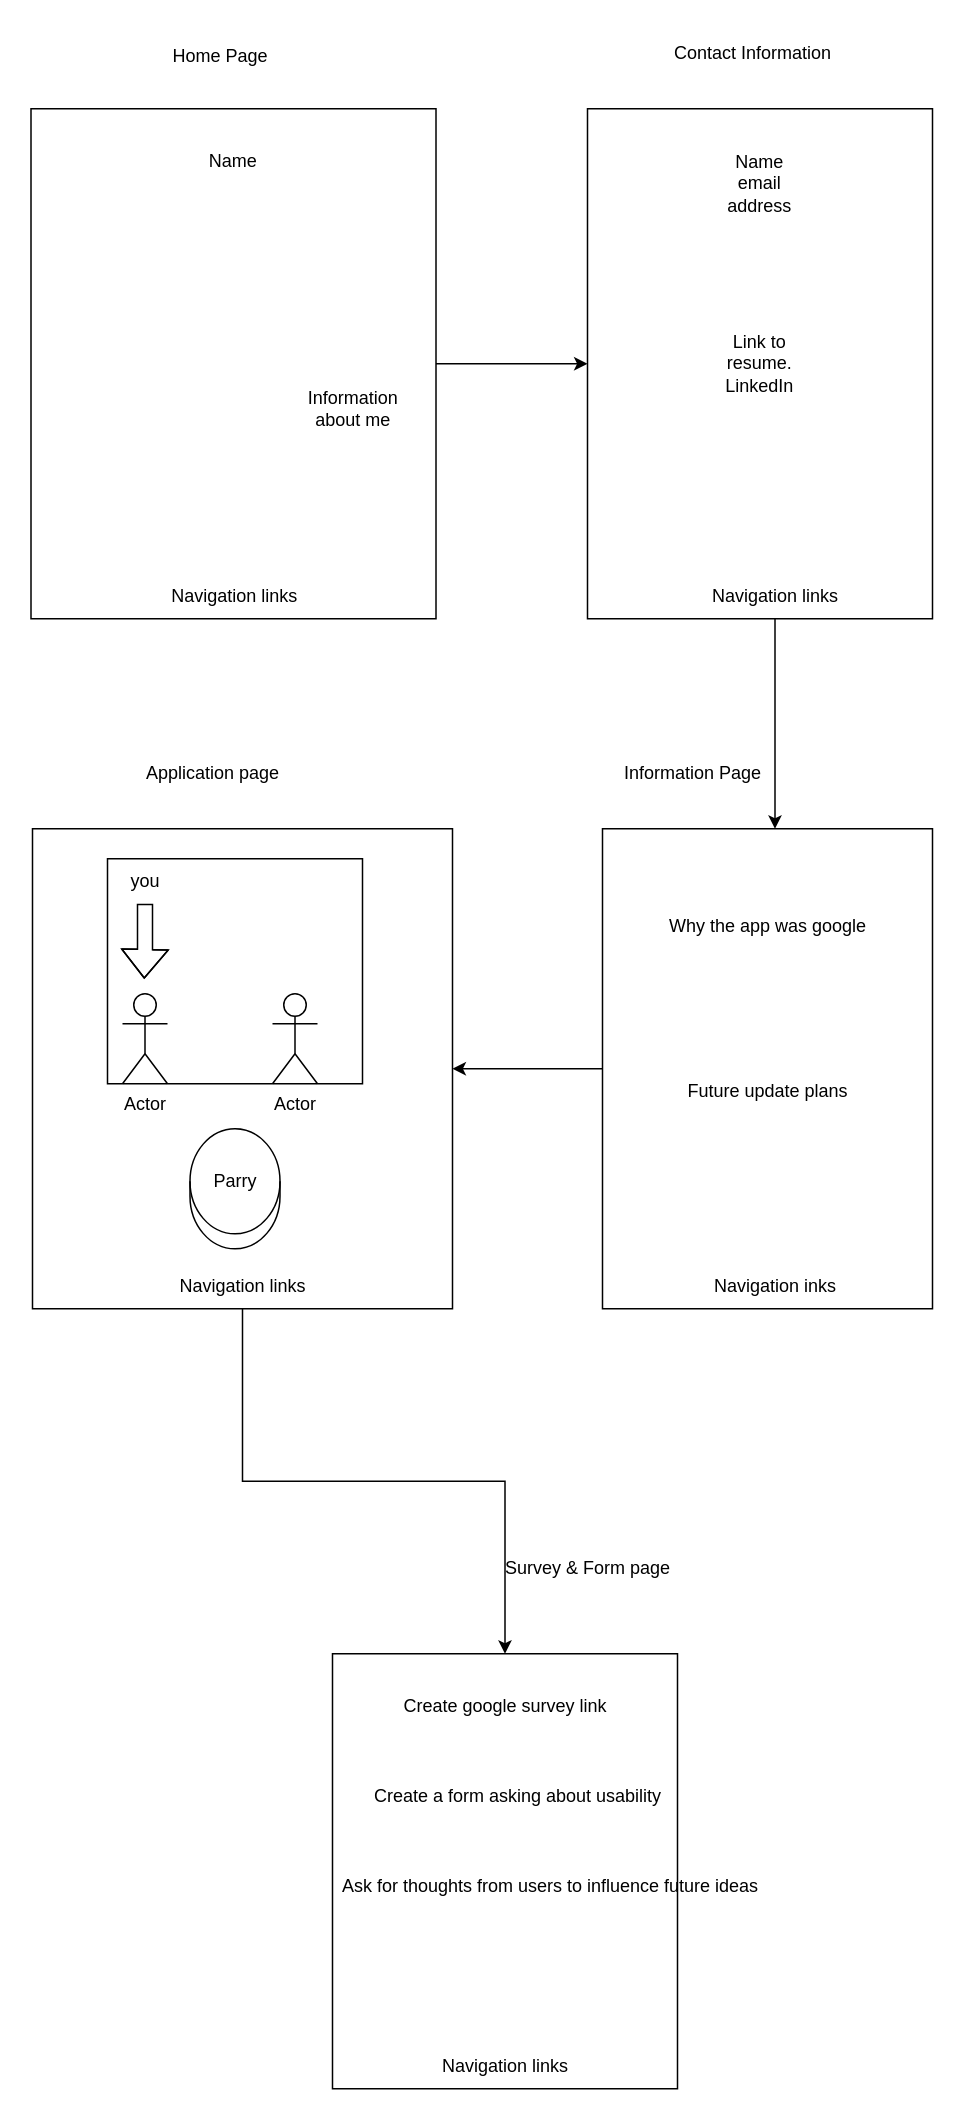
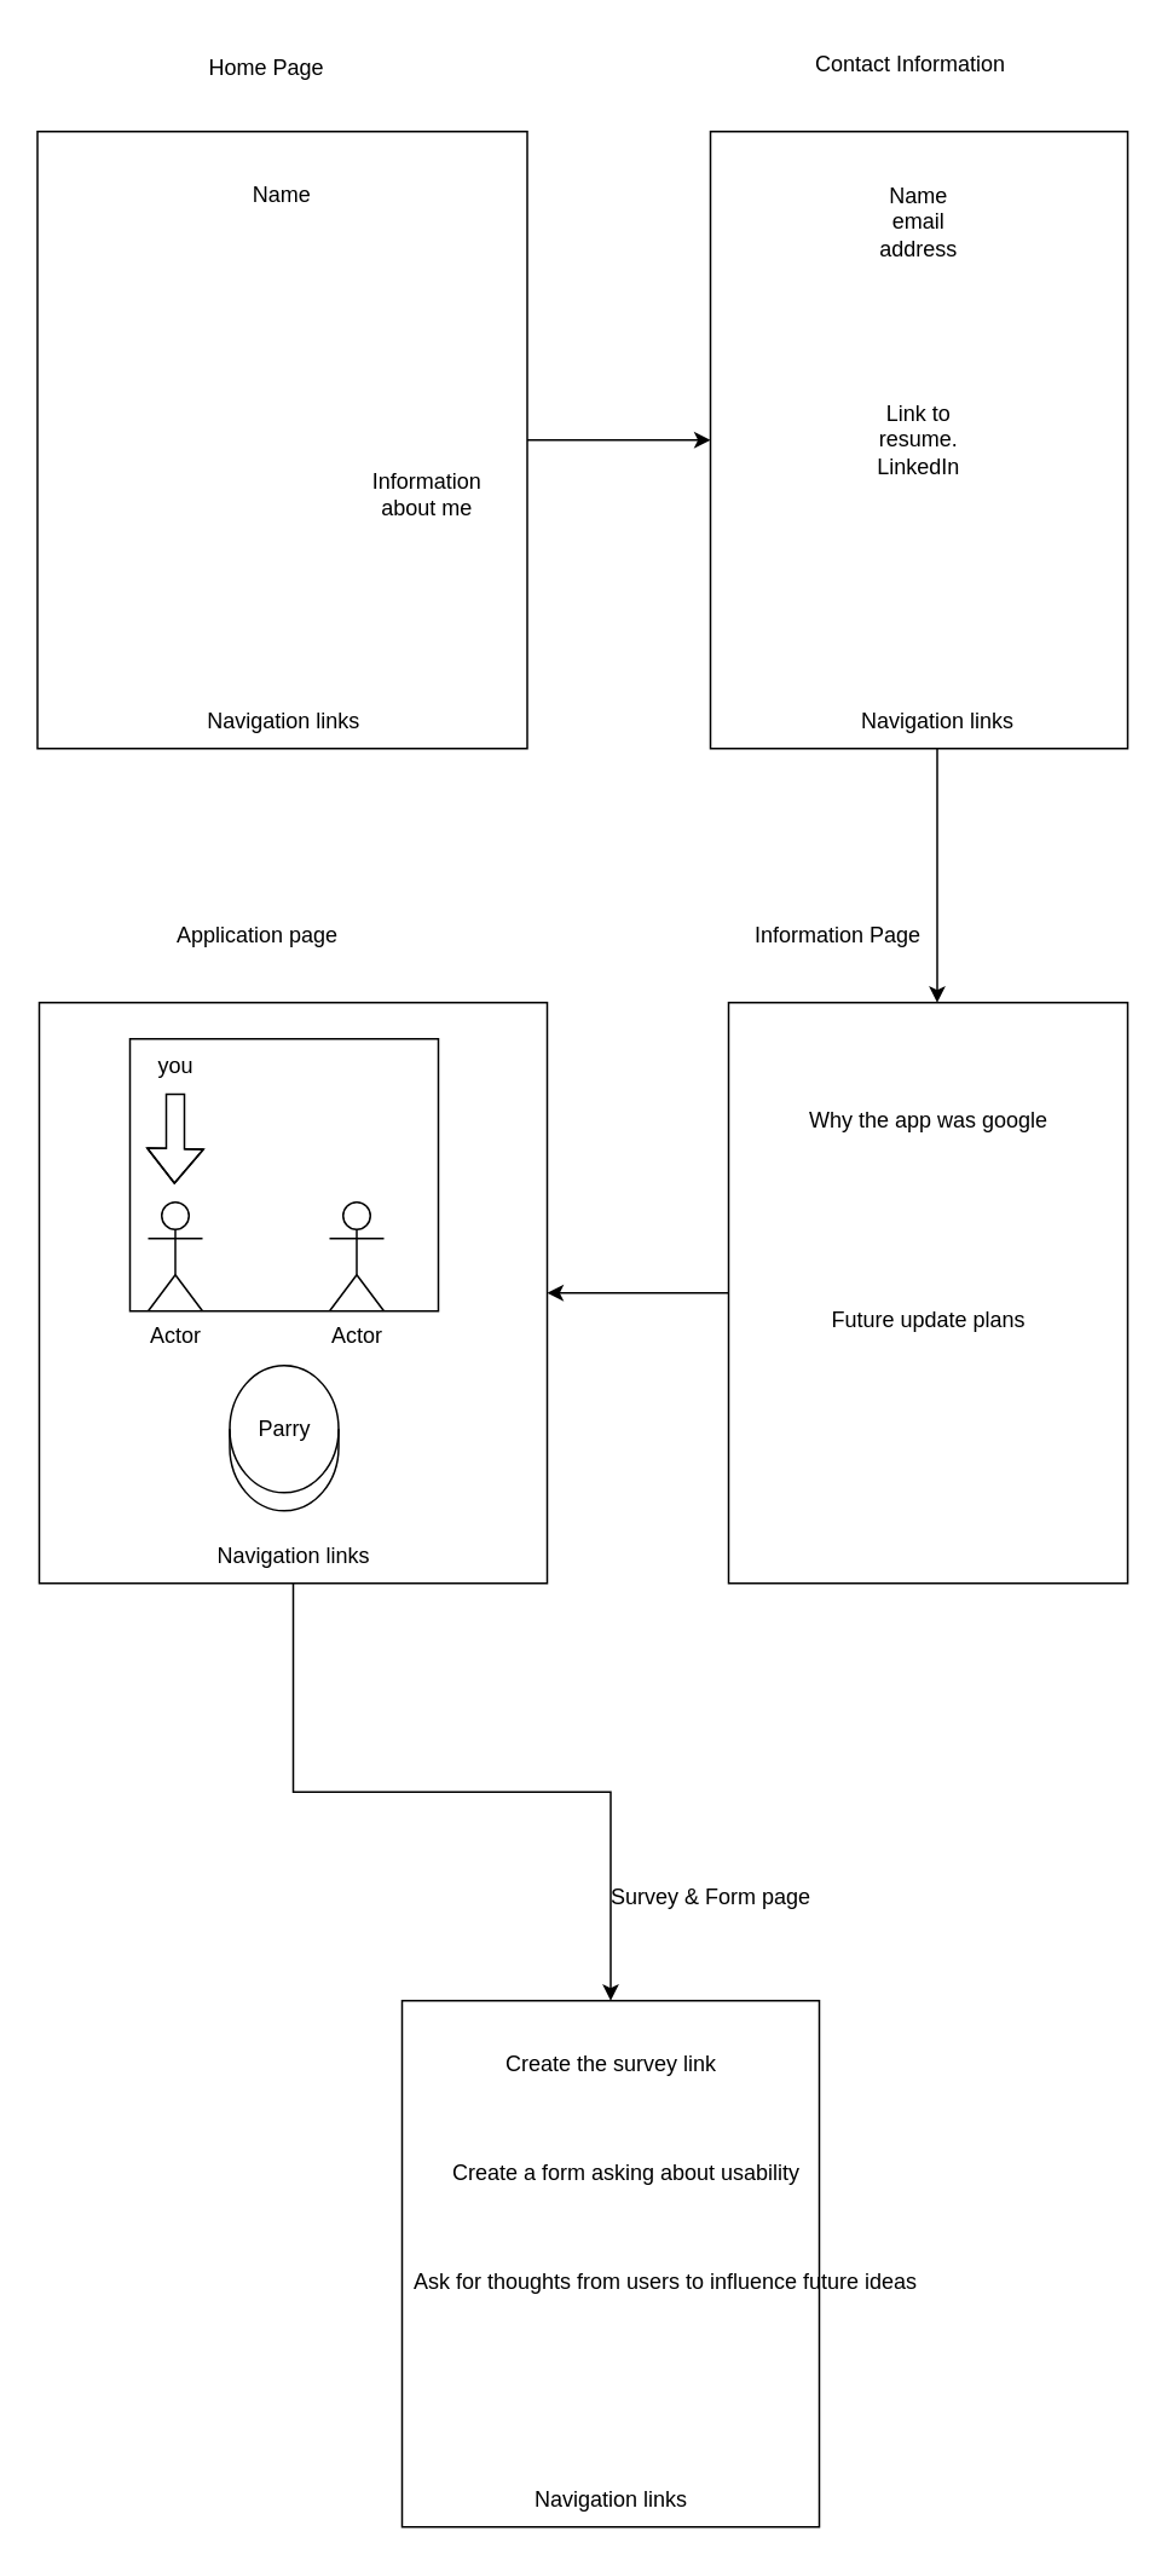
  <mxCell id="0" />
  <mxCell id="1" parent="0" />
  <mxCell id="2" style="edgeStyle=orthogonalEdgeStyle;rounded=0;orthogonalLoop=1;jettySize=auto;html=1;" edge="1" parent="1" source="3" target="7"><mxGeometry relative="1" as="geometry"><mxPoint x="451" y="242" as="targetPoint" /></mxGeometry></mxCell>
  <mxCell id="3" value="&lt;p style=&quot;line-height: 120%;&quot;&gt;&lt;br&gt;&lt;/p&gt;" style="rounded=0;whiteSpace=wrap;html=1;align=center;" vertex="1" parent="1"><mxGeometry x="20" y="72" width="270" height="340" as="geometry" /></mxCell>
  <mxCell id="4" value="Name" style="text;html=1;strokeColor=none;fillColor=none;align=center;verticalAlign=middle;whiteSpace=wrap;rounded=0;" vertex="1" parent="1"><mxGeometry x="125" y="92" width="60" height="30" as="geometry" /></mxCell>
  <mxCell id="5" value="Information about me" style="text;html=1;strokeColor=none;fillColor=none;align=center;verticalAlign=middle;whiteSpace=wrap;rounded=0;" vertex="1" parent="1"><mxGeometry x="205" y="237" width="60" height="70" as="geometry" /></mxCell>
  <mxCell id="6" value="Home Page" style="text;html=1;align=center;verticalAlign=middle;resizable=0;points=[];autosize=1;strokeColor=none;fillColor=none;" vertex="1" parent="1"><mxGeometry x="101" y="22" width="90" height="30" as="geometry" /></mxCell>
  <mxCell id="7" value="" style="rounded=0;whiteSpace=wrap;html=1;" vertex="1" parent="1"><mxGeometry x="391" y="72" width="230" height="340" as="geometry" /></mxCell>
  <mxCell id="8" value="Link to resume.&lt;br&gt;LinkedIn" style="text;html=1;strokeColor=none;fillColor=none;align=center;verticalAlign=middle;whiteSpace=wrap;rounded=0;" vertex="1" parent="1"><mxGeometry x="476" y="227" width="60" height="30" as="geometry" /></mxCell>
  <mxCell id="9" value="Name&lt;br&gt;email address" style="text;html=1;strokeColor=none;fillColor=none;align=center;verticalAlign=middle;whiteSpace=wrap;rounded=0;" vertex="1" parent="1"><mxGeometry x="476" y="92" width="60" height="60" as="geometry" /></mxCell>
  <mxCell id="10" value="Navigation links" style="text;html=1;strokeColor=none;fillColor=none;align=center;verticalAlign=middle;whiteSpace=wrap;rounded=0;" vertex="1" parent="1"><mxGeometry x="81" y="382" width="150" height="30" as="geometry" /></mxCell>
  <mxCell id="11" style="edgeStyle=orthogonalEdgeStyle;rounded=0;orthogonalLoop=1;jettySize=auto;html=1;" edge="1" parent="1" source="12"><mxGeometry relative="1" as="geometry"><mxPoint x="516" y="552" as="targetPoint" /></mxGeometry></mxCell>
  <mxCell id="12" value="Navigation links" style="text;html=1;align=center;verticalAlign=middle;resizable=0;points=[];autosize=1;strokeColor=none;fillColor=none;" vertex="1" parent="1"><mxGeometry x="461" y="382" width="110" height="30" as="geometry" /></mxCell>
  <mxCell id="13" value="Contact Information" style="text;html=1;align=center;verticalAlign=middle;resizable=0;points=[];autosize=1;strokeColor=none;fillColor=none;" vertex="1" parent="1"><mxGeometry x="436" y="20" width="130" height="30" as="geometry" /></mxCell>
  <mxCell id="14" style="edgeStyle=orthogonalEdgeStyle;rounded=0;orthogonalLoop=1;jettySize=auto;html=1;" edge="1" parent="1" source="15"><mxGeometry relative="1" as="geometry"><mxPoint x="301" y="712" as="targetPoint" /></mxGeometry></mxCell>
  <mxCell id="15" value="" style="rounded=0;whiteSpace=wrap;html=1;" vertex="1" parent="1"><mxGeometry x="401" y="552" width="220" height="320" as="geometry" /></mxCell>
  <mxCell id="16" value="Information Page" style="text;html=1;align=center;verticalAlign=middle;resizable=0;points=[];autosize=1;strokeColor=none;fillColor=none;" vertex="1" parent="1"><mxGeometry x="406" y="500" width="110" height="30" as="geometry" /></mxCell>
  <mxCell id="17" value="Why the app was google" style="text;html=1;align=center;verticalAlign=middle;resizable=0;points=[];autosize=1;strokeColor=none;fillColor=none;" vertex="1" parent="1"><mxGeometry x="431" y="602" width="160" height="30" as="geometry" /></mxCell>
  <mxCell id="18" value="Future update plans" style="text;html=1;align=center;verticalAlign=middle;resizable=0;points=[];autosize=1;strokeColor=none;fillColor=none;" vertex="1" parent="1"><mxGeometry x="446" y="712" width="130" height="30" as="geometry" /></mxCell>
- <mxCell id="19" value="Navigation inks" style="text;html=1;align=center;verticalAlign=middle;resizable=0;points=[];autosize=1;strokeColor=none;fillColor=none;" vertex="1" parent="1"><mxGeometry x="466" y="842" width="100" height="30" as="geometry" /></mxCell>
  <mxCell id="20" style="edgeStyle=orthogonalEdgeStyle;rounded=0;orthogonalLoop=1;jettySize=auto;html=1;" edge="1" parent="1" source="21" target="30"><mxGeometry relative="1" as="geometry"><mxPoint x="281" y="1132" as="targetPoint" /></mxGeometry></mxCell>
  <mxCell id="21" value="" style="rounded=0;whiteSpace=wrap;html=1;" vertex="1" parent="1"><mxGeometry x="21" y="552" width="280" height="320" as="geometry" /></mxCell>
  <mxCell id="22" value="Application page" style="text;html=1;align=center;verticalAlign=middle;resizable=0;points=[];autosize=1;strokeColor=none;fillColor=none;" vertex="1" parent="1"><mxGeometry x="86" y="500" width="110" height="30" as="geometry" /></mxCell>
  <mxCell id="23" value="" style="rounded=0;whiteSpace=wrap;html=1;" vertex="1" parent="1"><mxGeometry x="71" y="572" width="170" height="150" as="geometry" /></mxCell>
  <mxCell id="24" value="Actor" style="shape=umlActor;verticalLabelPosition=bottom;verticalAlign=top;html=1;outlineConnect=0;" vertex="1" parent="1"><mxGeometry x="81" y="662" width="30" height="60" as="geometry" /></mxCell>
  <mxCell id="25" value="Actor" style="shape=umlActor;verticalLabelPosition=bottom;verticalAlign=top;html=1;outlineConnect=0;" vertex="1" parent="1"><mxGeometry x="181" y="662" width="30" height="60" as="geometry" /></mxCell>
  <mxCell id="26" value="" style="shape=flexArrow;endArrow=classic;html=1;rounded=0;" edge="1" parent="1"><mxGeometry width="50" height="50" relative="1" as="geometry"><mxPoint x="96" y="602" as="sourcePoint" /><mxPoint x="95.5" y="652" as="targetPoint" /><Array as="points"><mxPoint x="96" y="632" /></Array></mxGeometry></mxCell>
  <mxCell id="27" value="you" style="text;html=1;align=center;verticalAlign=middle;resizable=0;points=[];autosize=1;strokeColor=none;fillColor=none;" vertex="1" parent="1"><mxGeometry x="76" y="572" width="40" height="30" as="geometry" /></mxCell>
  <mxCell id="28" value="" style="shape=cylinder3;whiteSpace=wrap;html=1;boundedLbl=1;backgroundOutline=1;size=35;" vertex="1" parent="1"><mxGeometry x="126" y="752" width="60" height="80" as="geometry" /></mxCell>
  <mxCell id="29" value="Parry" style="text;html=1;align=center;verticalAlign=middle;resizable=0;points=[];autosize=1;strokeColor=none;fillColor=none;" vertex="1" parent="1"><mxGeometry x="131" y="772" width="50" height="30" as="geometry" /></mxCell>
  <mxCell id="30" value="" style="rounded=0;whiteSpace=wrap;html=1;" vertex="1" parent="1"><mxGeometry x="221" y="1102" width="230" height="290" as="geometry" /></mxCell>
  <mxCell id="31" value="Survey &amp;amp; Form page" style="text;html=1;align=center;verticalAlign=middle;resizable=0;points=[];autosize=1;strokeColor=none;fillColor=none;" vertex="1" parent="1"><mxGeometry x="326" y="1030" width="130" height="30" as="geometry" /></mxCell>
- <mxCell id="32" value="Create google survey link" style="text;html=1;align=center;verticalAlign=middle;resizable=0;points=[];autosize=1;strokeColor=none;fillColor=none;" vertex="1" parent="1"><mxGeometry x="256" y="1122" width="160" height="30" as="geometry" /></mxCell>
+ <mxCell id="32" value="Create the survey link" style="text;html=1;align=center;verticalAlign=middle;resizable=0;points=[];autosize=1;strokeColor=none;fillColor=none;" vertex="1" parent="1"><mxGeometry x="256" y="1122" width="160" height="30" as="geometry" /></mxCell>
  <mxCell id="33" value="Create a form asking about usability&amp;nbsp;" style="text;html=1;align=center;verticalAlign=middle;resizable=0;points=[];autosize=1;strokeColor=none;fillColor=none;" vertex="1" parent="1"><mxGeometry x="236" y="1182" width="220" height="30" as="geometry" /></mxCell>
  <mxCell id="34" value="Ask for thoughts from users to influence future ideas" style="text;html=1;align=center;verticalAlign=middle;resizable=0;points=[];autosize=1;strokeColor=none;fillColor=none;" vertex="1" parent="1"><mxGeometry x="216" y="1242" width="300" height="30" as="geometry" /></mxCell>
  <mxCell id="35" value="Navigation links" style="text;html=1;align=center;verticalAlign=middle;resizable=0;points=[];autosize=1;strokeColor=none;fillColor=none;" vertex="1" parent="1"><mxGeometry x="281" y="1362" width="110" height="30" as="geometry" /></mxCell>
  <mxCell id="36" value="Navigation links" style="text;html=1;align=center;verticalAlign=middle;resizable=0;points=[];autosize=1;strokeColor=none;fillColor=none;" vertex="1" parent="1"><mxGeometry x="106" y="842" width="110" height="30" as="geometry" /></mxCell>
